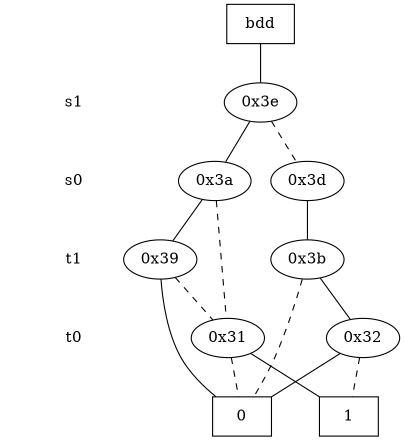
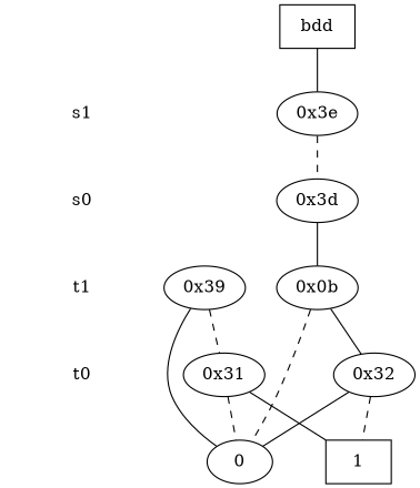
  digraph {
    edge [dir=none]
    "CONST NODES" [shape=plaintext style=invis]
    " s1 " [shape=plaintext]
    " s0 " [shape=plaintext]
    " t1 " [shape=plaintext]
    " t0 " [shape=plaintext]
    "  bdd  " [shape=box]
    "0x3e"
-   "0x3a"
    "0x3d"
    "0x39"
-   "0x3b"
+   "0x3b" [label="0x0b"]
    "0x32"
    "0x31"
-   n14 [label=0 shape=box]
+   n14 [label=0 shape=ellipse]
    n15 [label=1 shape=box]
    subgraph sub_1 {
      "CONST NODES"
      " s1 "
      " s0 "
      " t1 "
      " t0 "
    }
    subgraph sub_2 {
      rank=same
      "  bdd  "
    }
    subgraph sub_3 {
      rank=same
      " s1 "
      "0x3e"
    }
    subgraph sub_4 {
      rank=same
      " s0 "
-     "0x3a"
      "0x3d"
    }
    subgraph sub_5 {
      rank=same
      " t1 "
      "0x39"
      "0x3b"
    }
    subgraph sub_6 {
      rank=same
      " t0 "
      "0x32"
      "0x31"
    }
    subgraph sub_7 {
      rank=same
      "CONST NODES"
      subgraph sub_8 {
        rank=same
        n14
        n15
      }
    }
    " s1 " -> " s0 " [style=invis]
    " s0 " -> " t1 " [style=invis]
    " t1 " -> " t0 " [style=invis]
    " t0 " -> "CONST NODES" [style=invis]
    "  bdd  " -> "0x3e" [style=solid]
-   "0x3e" -> "0x3a"
    "0x3e" -> "0x3d" [style=dashed]
-   "0x3a" -> "0x39"
-   "0x3a" -> "0x31" [style=dashed]
    "0x3d" -> "0x3b"
    "0x39" -> "0x31" [style=dashed]
    "0x39" -> n14
    "0x3b" -> "0x32"
    "0x3b" -> n14 [style=dashed]
    "0x32" -> n14
    "0x32" -> n15 [style=dashed]
    "0x31" -> n14 [style=dashed]
    "0x31" -> n15
  }
